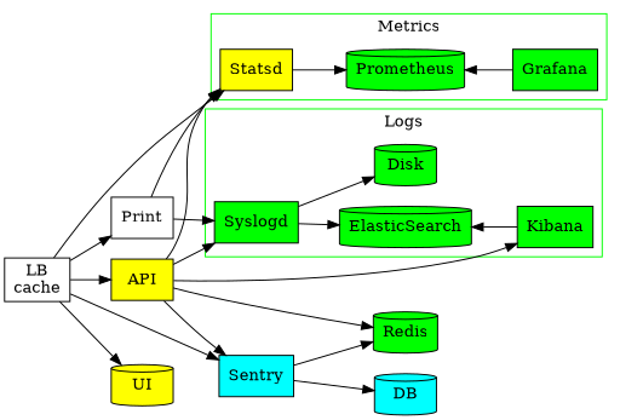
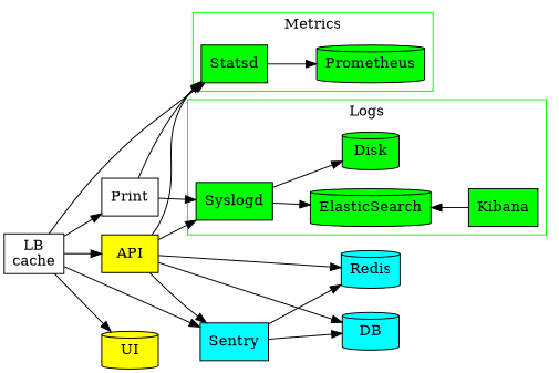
  digraph {
    rankdir=LR
    node [fillcolor=green shape=rectangle style=filled]
-   Statsd [fillcolor=yellow]
+   Statsd
    Prometheus [shape=cylinder]
-   Grafana
    Syslogd
    ElasticSearch [shape=cylinder]
    Disk [shape=cylinder]
    Kibana
    n8 [fillcolor=white label="LB\ncache"]
    API [fillcolor=yellow]
    UI [fillcolor=yellow shape=cylinder]
    Print [fillcolor=white]
    Sentry [fillcolor=cyan]
    DB [fillcolor=cyan shape=cylinder]
-   Redis [shape=cylinder]
+   Redis [fillcolor=cyan shape=cylinder]
    subgraph cluster_1 {
      color=green
      label=Metrics
      Statsd
      Prometheus
-     Grafana
    }
    subgraph cluster_2 {
      color=green
      label=Logs
      Syslogd
      ElasticSearch
      Disk
      Kibana
    }
    Statsd -> Prometheus
-   Prometheus -> Grafana [dir=back]
    Syslogd -> ElasticSearch
    Syslogd -> Disk
    ElasticSearch -> Kibana [dir=back]
    n8 -> Statsd
    n8 -> API
    n8 -> UI
    n8 -> Print
    n8 -> Sentry
    API -> Statsd
    API -> Syslogd
    API -> Sentry
-   API -> Kibana
+   API -> DB
    API -> Redis
    Print -> Statsd
    Print -> Syslogd
    Sentry -> DB
    Sentry -> Redis
  }
